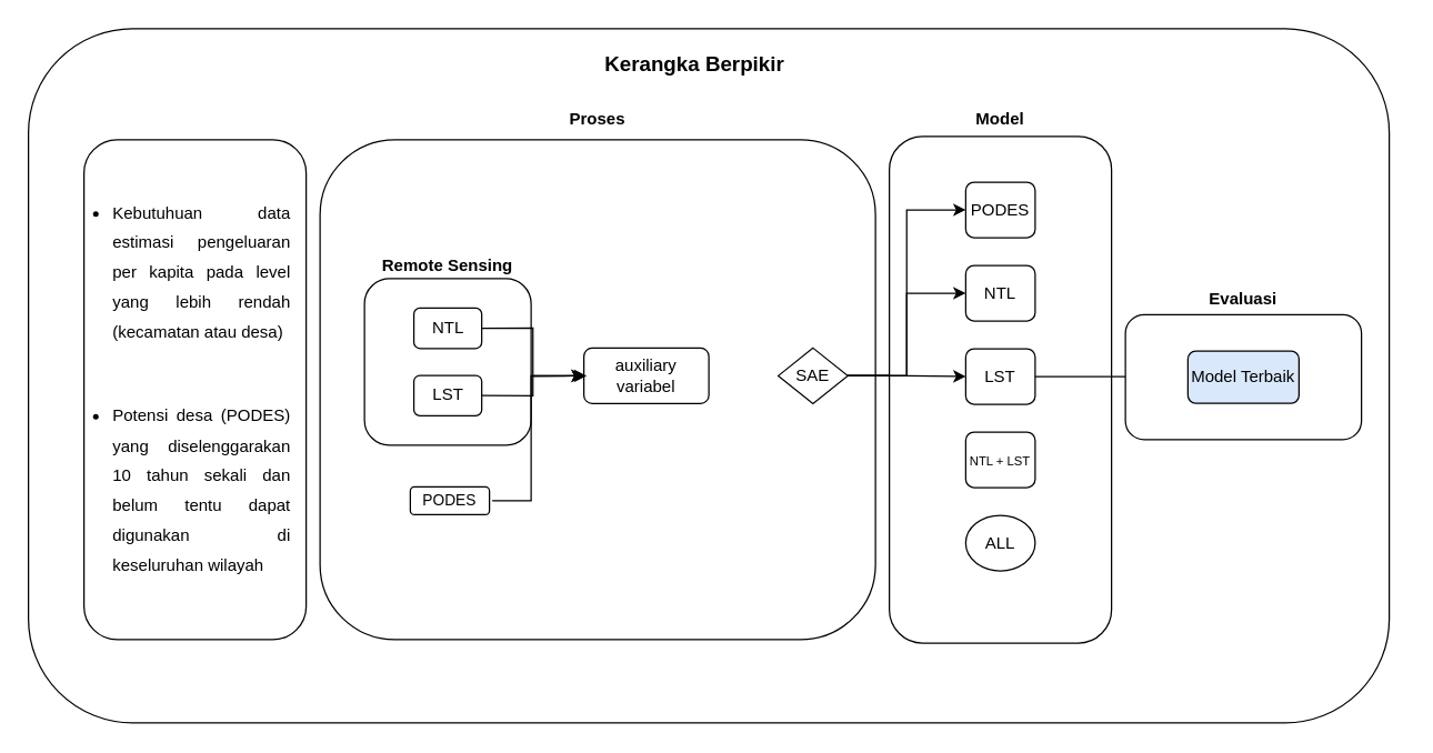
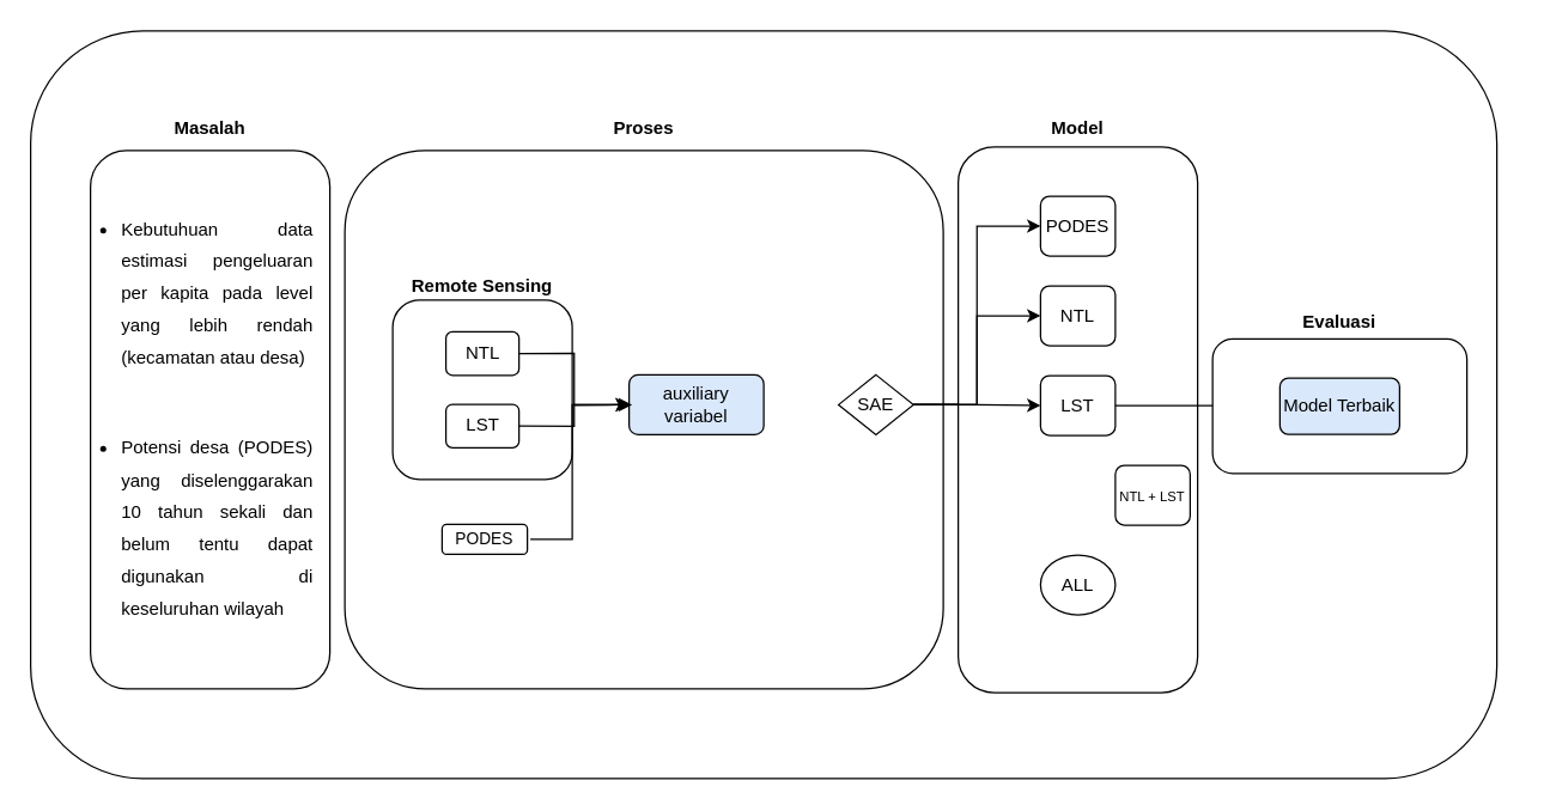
  <mxCell id="0" />
  <mxCell id="1" parent="0" />
  <mxCell id="2" value="" style="group" vertex="1" connectable="0" parent="1"><mxGeometry x="40" y="70" width="970" height="450" as="geometry" /></mxCell>
  <mxCell id="3" value="" style="group" vertex="1" connectable="0" parent="2"><mxGeometry width="970" height="450" as="geometry" /></mxCell>
  <mxCell id="4" value="" style="rounded=1;whiteSpace=wrap;html=1;" vertex="1" parent="3"><mxGeometry x="-20" y="-50" width="980" height="500" as="geometry" /></mxCell>
  <mxCell id="5" value="" style="rounded=1;whiteSpace=wrap;html=1;" vertex="1" parent="3"><mxGeometry x="20" y="30" width="160" height="360" as="geometry" /></mxCell>
+ <mxCell id="6" value="&lt;b&gt;Masalah&lt;/b&gt;" style="text;html=1;strokeColor=none;fillColor=none;align=center;verticalAlign=middle;whiteSpace=wrap;rounded=0;movable=0;resizable=0;rotatable=0;deletable=0;editable=0;locked=1;connectable=0;" vertex="1" parent="3"><mxGeometry x="70" width="60" height="30" as="geometry" /></mxCell>
  <mxCell id="7" value="&lt;ul style=&quot;line-height: 180%;&quot;&gt;&lt;li style=&quot;text-align: justify;&quot;&gt;Kebutuhuan data estimasi pengeluaran per kapita pada level yang lebih rendah (kecamatan atau desa)&amp;nbsp;&lt;/li&gt;&lt;/ul&gt;&lt;div style=&quot;text-align: justify;&quot;&gt;&lt;br&gt;&lt;/div&gt;&lt;ul style=&quot;line-height: 180%;&quot;&gt;&lt;li style=&quot;text-align: justify;&quot;&gt;Potensi desa (PODES) yang diselenggarakan 10 tahun sekali dan belum tentu dapat digunakan di keseluruhan wilayah&lt;/li&gt;&lt;/ul&gt;" style="text;html=1;strokeColor=none;fillColor=none;align=center;verticalAlign=middle;whiteSpace=wrap;rounded=0;" vertex="1" parent="3"><mxGeometry y="30" width="170" height="360" as="geometry" /></mxCell>
  <mxCell id="8" value="" style="group" vertex="1" connectable="0" parent="2"><mxGeometry x="190" y="30" width="590" height="365" as="geometry" /></mxCell>
  <mxCell id="9" value="" style="rounded=1;whiteSpace=wrap;html=1;" vertex="1" parent="8"><mxGeometry width="400" height="360" as="geometry" /></mxCell>
  <mxCell id="10" value="" style="group" vertex="1" connectable="0" parent="8"><mxGeometry x="32" y="40" width="173" height="230" as="geometry" /></mxCell>
  <mxCell id="11" value="" style="rounded=1;whiteSpace=wrap;html=1;" vertex="1" parent="10"><mxGeometry y="60" width="120" height="120" as="geometry" /></mxCell>
  <mxCell id="12" value="NTL" style="rounded=1;whiteSpace=wrap;html=1;" vertex="1" parent="10"><mxGeometry x="35.568" y="81.175" width="48.863" height="29.118" as="geometry" /></mxCell>
  <mxCell id="13" style="edgeStyle=orthogonalEdgeStyle;rounded=0;orthogonalLoop=1;jettySize=auto;html=1;exitX=1;exitY=0.5;exitDx=0;exitDy=0;" edge="1" parent="10" source="14"><mxGeometry relative="1" as="geometry"><mxPoint x="158" y="130" as="targetPoint" /></mxGeometry></mxCell>
  <mxCell id="14" value="LST" style="rounded=1;whiteSpace=wrap;html=1;" vertex="1" parent="10"><mxGeometry x="35.568" y="129.705" width="48.863" height="29.118" as="geometry" /></mxCell>
  <mxCell id="15" value="&lt;b&gt;&lt;font style=&quot;font-size: 12px;&quot;&gt;Remote Sensing&lt;/font&gt;&lt;/b&gt;" style="text;html=1;strokeColor=none;fillColor=none;align=center;verticalAlign=middle;whiteSpace=wrap;rounded=0;" vertex="1" parent="10"><mxGeometry x="11.136" y="36" width="97.726" height="29.118" as="geometry" /></mxCell>
  <mxCell id="16" value="&lt;font style=&quot;font-size: 11px;&quot;&gt;PODES&lt;/font&gt;" style="rounded=1;whiteSpace=wrap;html=1;" vertex="1" parent="10"><mxGeometry x="33" y="210" width="57" height="20" as="geometry" /></mxCell>
- <mxCell id="17" value="auxiliary&lt;br&gt;variabel" style="rounded=1;whiteSpace=wrap;html=1;" vertex="1" parent="8"><mxGeometry x="190" y="150" width="90" height="40" as="geometry" /></mxCell>
+ <mxCell id="17" value="auxiliary&lt;br&gt;variabel" style="rounded=1;whiteSpace=wrap;html=1;fillColor=#dae8fc;" vertex="1" parent="8"><mxGeometry x="190" y="150" width="90" height="40" as="geometry" /></mxCell>
  <mxCell id="18" style="edgeStyle=orthogonalEdgeStyle;rounded=0;orthogonalLoop=1;jettySize=auto;html=1;exitX=1;exitY=0.5;exitDx=0;exitDy=0;entryX=0;entryY=0.5;entryDx=0;entryDy=0;" edge="1" parent="8" source="12" target="17"><mxGeometry relative="1" as="geometry" /></mxCell>
  <mxCell id="19" style="edgeStyle=orthogonalEdgeStyle;rounded=0;orthogonalLoop=1;jettySize=auto;html=1;exitX=1;exitY=0.5;exitDx=0;exitDy=0;entryX=0;entryY=0.5;entryDx=0;entryDy=0;" edge="1" parent="8"><mxGeometry relative="1" as="geometry"><mxPoint x="124" y="260" as="sourcePoint" /><mxPoint x="192" y="170" as="targetPoint" /><Array as="points"><mxPoint x="152" y="260" /><mxPoint x="152" y="170" /></Array></mxGeometry></mxCell>
  <mxCell id="20" style="edgeStyle=orthogonalEdgeStyle;rounded=0;orthogonalLoop=1;jettySize=auto;html=1;exitX=1;exitY=0.5;exitDx=0;exitDy=0;entryX=0;entryY=0.5;entryDx=0;entryDy=0;" edge="1" parent="8" source="23" target="27"><mxGeometry relative="1" as="geometry" /></mxCell>
  <mxCell id="21" style="edgeStyle=orthogonalEdgeStyle;rounded=0;orthogonalLoop=1;jettySize=auto;html=1;exitX=1;exitY=0.5;exitDx=0;exitDy=0;entryX=0;entryY=0.5;entryDx=0;entryDy=0;" edge="1" parent="8" source="23" target="27"><mxGeometry relative="1" as="geometry" /></mxCell>
  <mxCell id="22" style="edgeStyle=orthogonalEdgeStyle;rounded=0;orthogonalLoop=1;jettySize=auto;html=1;exitX=1;exitY=0.5;exitDx=0;exitDy=0;entryX=0;entryY=0.5;entryDx=0;entryDy=0;" edge="1" parent="8" source="23" target="26"><mxGeometry relative="1" as="geometry" /></mxCell>
  <mxCell id="23" value="SAE" style="rhombus;whiteSpace=wrap;html=1;" vertex="1" parent="8"><mxGeometry x="330" y="150" width="50" height="40" as="geometry" /></mxCell>
  <mxCell id="24" value="" style="group" vertex="1" connectable="0" parent="8"><mxGeometry x="410" y="-2.5" width="160" height="365" as="geometry" /></mxCell>
  <mxCell id="25" value="" style="rounded=1;whiteSpace=wrap;html=1;" vertex="1" parent="24"><mxGeometry width="160" height="365" as="geometry" /></mxCell>
  <mxCell id="26" value="PODES" style="rounded=1;whiteSpace=wrap;html=1;" vertex="1" parent="24"><mxGeometry x="55" y="33" width="50" height="40" as="geometry" /></mxCell>
  <mxCell id="27" value="NTL" style="rounded=1;whiteSpace=wrap;html=1;" vertex="1" parent="24"><mxGeometry x="55" y="93" width="50" height="40" as="geometry" /></mxCell>
  <mxCell id="28" value="LST" style="rounded=1;whiteSpace=wrap;html=1;" vertex="1" parent="24"><mxGeometry x="55" y="153" width="50" height="40" as="geometry" /></mxCell>
- <mxCell id="29" value="&lt;font style=&quot;font-size: 9px;&quot;&gt;NTL + LST&lt;/font&gt;" style="rounded=1;whiteSpace=wrap;html=1;" vertex="1" parent="24"><mxGeometry x="55" y="213" width="50" height="40" as="geometry" /></mxCell>
+ <mxCell id="29" value="&lt;font style=&quot;font-size: 9px;&quot;&gt;NTL + LST&lt;/font&gt;" style="rounded=1;whiteSpace=wrap;html=1;" vertex="1" parent="24"><mxGeometry x="105" y="213" width="50" height="40" as="geometry" /></mxCell>
  <mxCell id="30" value="&lt;font style=&quot;font-size: 12px;&quot;&gt;ALL&lt;/font&gt;" style="ellipse;whiteSpace=wrap;html=1;" vertex="1" parent="24"><mxGeometry x="55" y="273" width="50" height="40" as="geometry" /></mxCell>
  <mxCell id="31" style="edgeStyle=orthogonalEdgeStyle;rounded=0;orthogonalLoop=1;jettySize=auto;html=1;exitX=1;exitY=0.5;exitDx=0;exitDy=0;" edge="1" parent="8" source="23" target="28"><mxGeometry relative="1" as="geometry" /></mxCell>
  <mxCell id="32" style="edgeStyle=orthogonalEdgeStyle;rounded=0;orthogonalLoop=1;jettySize=auto;html=1;exitX=1;exitY=0.5;exitDx=0;exitDy=0;entryX=0;entryY=0.5;entryDx=0;entryDy=0;" edge="1" parent="8" source="23" target="27"><mxGeometry relative="1" as="geometry" /></mxCell>
  <mxCell id="33" style="edgeStyle=orthogonalEdgeStyle;rounded=0;orthogonalLoop=1;jettySize=auto;html=1;exitX=1;exitY=0.5;exitDx=0;exitDy=0;entryX=0;entryY=0.5;entryDx=0;entryDy=0;" edge="1" parent="8" source="23" target="26"><mxGeometry relative="1" as="geometry" /></mxCell>
  <mxCell id="34" value="&lt;b&gt;Proses&lt;/b&gt;" style="text;html=1;strokeColor=none;fillColor=none;align=center;verticalAlign=middle;whiteSpace=wrap;rounded=0;" vertex="1" parent="2"><mxGeometry x="360" width="60" height="30" as="geometry" /></mxCell>
  <mxCell id="35" value="&lt;b&gt;Model&lt;/b&gt;" style="text;html=1;strokeColor=none;fillColor=none;align=center;verticalAlign=middle;whiteSpace=wrap;rounded=0;" vertex="1" parent="2"><mxGeometry x="650" width="60" height="30" as="geometry" /></mxCell>
  <mxCell id="36" style="edgeStyle=orthogonalEdgeStyle;rounded=0;orthogonalLoop=1;jettySize=auto;html=1;exitX=1;exitY=0.5;exitDx=0;exitDy=0;entryX=0;entryY=0.5;entryDx=0;entryDy=0;" edge="1" parent="1" source="28" target="40"><mxGeometry relative="1" as="geometry" /></mxCell>
  <mxCell id="37" value="" style="group" vertex="1" connectable="0" parent="1"><mxGeometry x="810" y="200" width="170" height="116" as="geometry" /></mxCell>
  <mxCell id="38" value="" style="rounded=1;whiteSpace=wrap;html=1;" vertex="1" parent="37"><mxGeometry y="26" width="170" height="90" as="geometry" /></mxCell>
  <mxCell id="39" value="&lt;b&gt;Evaluasi&lt;/b&gt;" style="text;html=1;strokeColor=none;fillColor=none;align=center;verticalAlign=middle;whiteSpace=wrap;rounded=0;" vertex="1" parent="37"><mxGeometry x="55" width="60" height="30" as="geometry" /></mxCell>
  <mxCell id="40" value="Model Terbaik" style="rounded=1;whiteSpace=wrap;html=1;fillColor=#dae8fc;" vertex="1" parent="37"><mxGeometry x="45" y="52.25" width="80" height="37.5" as="geometry" /></mxCell>
- <mxCell id="41" value="&lt;b&gt;&lt;font style=&quot;font-size: 15px;&quot;&gt;Kerangka Berpikir&lt;/font&gt;&lt;/b&gt;" style="text;html=1;strokeColor=none;fillColor=none;align=center;verticalAlign=middle;whiteSpace=wrap;rounded=0;" vertex="1" parent="1"><mxGeometry x="430" y="30" width="140" height="30" as="geometry" /></mxCell>
